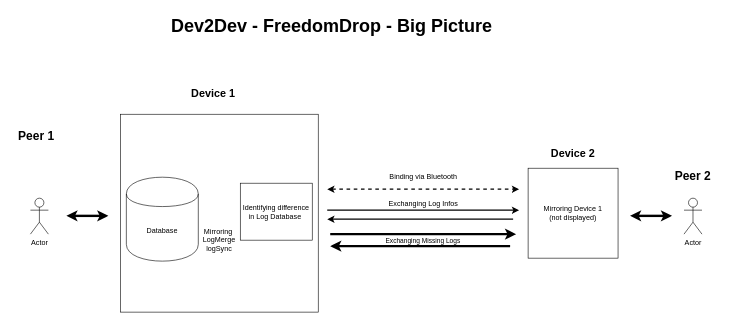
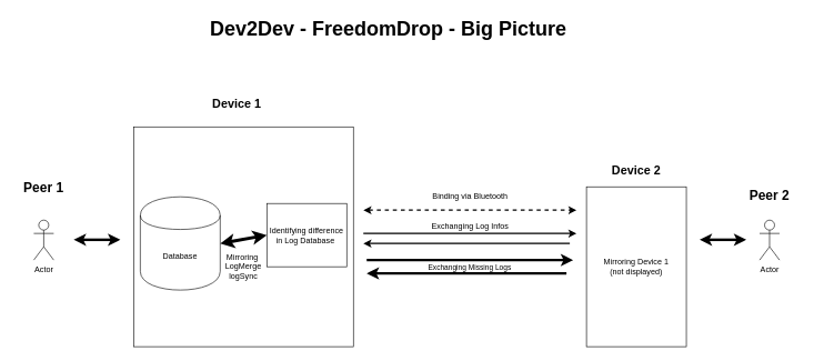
  <mxCell id="0" />
  <mxCell id="1" parent="0" />
- <mxCell id="2" value="&lt;h1&gt;&lt;font style=&quot;font-size: 30px&quot;&gt;Dev2Dev - FreedomDrop - Big Picture&lt;/font&gt;&lt;/h1&gt;" style="text;html=1;strokeColor=none;fillColor=none;spacing=5;spacingTop=-20;whiteSpace=wrap;overflow=hidden;rounded=0;" vertex="1" parent="1"><mxGeometry x="280" y="20" width="570" height="100" as="geometry" /></mxCell>
- <mxCell id="3" value="&lt;font size=&quot;1&quot;&gt;&lt;b style=&quot;font-size: 20px&quot;&gt;Peer 1&lt;br&gt;&lt;/b&gt;&lt;/font&gt;" style="text;html=1;strokeColor=none;fillColor=none;align=center;verticalAlign=middle;whiteSpace=wrap;rounded=0;" vertex="1" parent="1"><mxGeometry x="15" y="200" width="90" height="50" as="geometry" /></mxCell>
+ <mxCell id="2" value="&lt;h1&gt;&lt;font style=&quot;font-size: 30px&quot;&gt;Dev2Dev - FreedomDrop - Big Picture&lt;/font&gt;&lt;/h1&gt;" style="text;html=1;strokeColor=none;fillColor=none;spacing=5;spacingTop=-20;whiteSpace=wrap;overflow=hidden;rounded=0;" vertex="1" parent="1"><mxGeometry x="310" y="20" width="570" height="100" as="geometry" /></mxCell>
+ <mxCell id="3" value="&lt;font size=&quot;1&quot;&gt;&lt;b style=&quot;font-size: 20px&quot;&gt;Peer 1&lt;br&gt;&lt;/b&gt;&lt;/font&gt;" style="text;html=1;strokeColor=none;fillColor=none;align=center;verticalAlign=middle;whiteSpace=wrap;rounded=0;" vertex="1" parent="1"><mxGeometry x="20" y="255" width="90" height="50" as="geometry" /></mxCell>
  <mxCell id="4" value="" style="whiteSpace=wrap;html=1;aspect=fixed;" vertex="1" parent="1"><mxGeometry x="200" y="190" width="330" height="330" as="geometry" /></mxCell>
- <mxCell id="5" value="Mirroring Device 1&lt;br&gt;(not displayed)" style="whiteSpace=wrap;html=1;aspect=fixed;" vertex="1" parent="1"><mxGeometry x="880" y="280" width="150" height="150" as="geometry" /></mxCell>
+ <mxCell id="5" value="Mirroring Device 1&lt;br&gt;(not displayed)" style="whiteSpace=wrap;html=1;aspect=fixed;" vertex="1" parent="1"><mxGeometry x="880" y="280" width="150" height="240" as="geometry" /></mxCell>
  <mxCell id="6" value="&lt;span style=&quot;font-size: 20px&quot;&gt;&lt;b&gt;Peer 2&lt;/b&gt;&lt;/span&gt;" style="text;html=1;strokeColor=none;fillColor=none;align=center;verticalAlign=middle;whiteSpace=wrap;rounded=0;" vertex="1" parent="1"><mxGeometry x="1110" y="270" width="90" height="45" as="geometry" /></mxCell>
  <mxCell id="7" value="Actor" style="shape=umlActor;verticalLabelPosition=bottom;labelBackgroundColor=#ffffff;verticalAlign=top;html=1;outlineConnect=0;" vertex="1" parent="1"><mxGeometry x="50" y="330" width="30" height="60" as="geometry" /></mxCell>
  <mxCell id="8" value="Actor" style="shape=umlActor;verticalLabelPosition=bottom;labelBackgroundColor=#ffffff;verticalAlign=top;html=1;outlineConnect=0;" vertex="1" parent="1"><mxGeometry x="1140" y="330" width="30" height="60" as="geometry" /></mxCell>
  <mxCell id="9" value="&lt;b&gt;&lt;font style=&quot;font-size: 18px&quot;&gt;Device 1&lt;/font&gt;&lt;/b&gt;" style="text;html=1;strokeColor=none;fillColor=none;align=center;verticalAlign=middle;whiteSpace=wrap;rounded=0;" vertex="1" parent="1"><mxGeometry x="300" y="140" width="110" height="30" as="geometry" /></mxCell>
  <mxCell id="10" value="&lt;b&gt;&lt;font style=&quot;font-size: 18px&quot;&gt;Device 2&lt;br&gt;&lt;/font&gt;&lt;/b&gt;" style="text;html=1;strokeColor=none;fillColor=none;align=center;verticalAlign=middle;whiteSpace=wrap;rounded=0;" vertex="1" parent="1"><mxGeometry x="900" y="240" width="110" height="30" as="geometry" /></mxCell>
  <mxCell id="11" value="" style="endArrow=classic;startArrow=classic;html=1;strokeWidth=4;" edge="1" parent="1"><mxGeometry width="50" height="50" relative="1" as="geometry"><mxPoint x="110" y="359.5" as="sourcePoint" /><mxPoint x="180" y="359.5" as="targetPoint" /></mxGeometry></mxCell>
  <mxCell id="12" value="" style="endArrow=classic;startArrow=classic;html=1;strokeWidth=4;" edge="1" parent="1"><mxGeometry width="50" height="50" relative="1" as="geometry"><mxPoint x="1050" y="359.5" as="sourcePoint" /><mxPoint x="1120" y="359.5" as="targetPoint" /><Array as="points"><mxPoint x="1100" y="359.5" /></Array></mxGeometry></mxCell>
  <mxCell id="13" value="Database" style="shape=cylinder;whiteSpace=wrap;html=1;boundedLbl=1;backgroundOutline=1;" vertex="1" parent="1"><mxGeometry x="210" y="295" width="120" height="140" as="geometry" /></mxCell>
  <mxCell id="14" value="" style="endArrow=classic;html=1;strokeWidth=4;" edge="1" parent="1"><mxGeometry width="50" height="50" relative="1" as="geometry"><mxPoint x="550" y="390" as="sourcePoint" /><mxPoint x="860" y="390" as="targetPoint" /></mxGeometry></mxCell>
  <mxCell id="15" value="Exchanging Missing Logs&amp;nbsp;" style="edgeLabel;html=1;align=center;verticalAlign=middle;resizable=0;points=[];" vertex="1" connectable="0" parent="14"><mxGeometry x="0.032" y="-6" relative="1" as="geometry"><mxPoint x="-5" y="4" as="offset" /></mxGeometry></mxCell>
  <mxCell id="16" value="" style="endArrow=classic;html=1;strokeWidth=4;" edge="1" parent="1"><mxGeometry width="50" height="50" relative="1" as="geometry"><mxPoint x="850" y="410" as="sourcePoint" /><mxPoint x="550" y="410" as="targetPoint" /></mxGeometry></mxCell>
  <mxCell id="17" value="" style="endArrow=classic;startArrow=classic;html=1;dashed=1;strokeWidth=2;" edge="1" parent="1"><mxGeometry width="50" height="50" relative="1" as="geometry"><mxPoint x="545" y="315" as="sourcePoint" /><mxPoint x="865" y="315" as="targetPoint" /></mxGeometry></mxCell>
  <mxCell id="18" value="Binding via Bluetooth" style="text;html=1;align=center;verticalAlign=middle;resizable=0;points=[];autosize=1;" vertex="1" parent="1"><mxGeometry x="640" y="285" width="130" height="20" as="geometry" /></mxCell>
  <mxCell id="19" value="" style="endArrow=classic;html=1;strokeWidth=2;" edge="1" parent="1"><mxGeometry width="50" height="50" relative="1" as="geometry"><mxPoint x="545" y="350" as="sourcePoint" /><mxPoint x="865" y="350" as="targetPoint" /></mxGeometry></mxCell>
  <mxCell id="20" value="" style="endArrow=classic;html=1;strokeWidth=2;" edge="1" parent="1"><mxGeometry width="50" height="50" relative="1" as="geometry"><mxPoint x="855" y="365" as="sourcePoint" /><mxPoint x="545" y="365" as="targetPoint" /></mxGeometry></mxCell>
  <mxCell id="21" value="Exchanging Log Infos" style="text;html=1;align=center;verticalAlign=middle;resizable=0;points=[];autosize=1;" vertex="1" parent="1"><mxGeometry x="640" y="330" width="130" height="20" as="geometry" /></mxCell>
  <mxCell id="22" value="Identifying difference in Log Database&amp;nbsp;" style="rounded=0;whiteSpace=wrap;html=1;" vertex="1" parent="1"><mxGeometry x="400" y="305" width="120" height="95" as="geometry" /></mxCell>
+ <mxCell id="23" value="" style="endArrow=classic;startArrow=classic;html=1;strokeWidth=5;entryX=0;entryY=0.5;entryDx=0;entryDy=0;exitX=1;exitY=0.5;exitDx=0;exitDy=0;" edge="1" parent="1" source="13" target="22"><mxGeometry width="50" height="50" relative="1" as="geometry"><mxPoint x="340" y="400" as="sourcePoint" /><mxPoint x="390" y="350" as="targetPoint" /></mxGeometry></mxCell>
  <mxCell id="24" value="Mirroring&amp;nbsp;&lt;br&gt;LogMerge&lt;br&gt;logSync" style="text;html=1;strokeColor=none;fillColor=none;align=center;verticalAlign=middle;whiteSpace=wrap;rounded=0;" vertex="1" parent="1"><mxGeometry x="345" y="390" width="40" height="20" as="geometry" /></mxCell>
